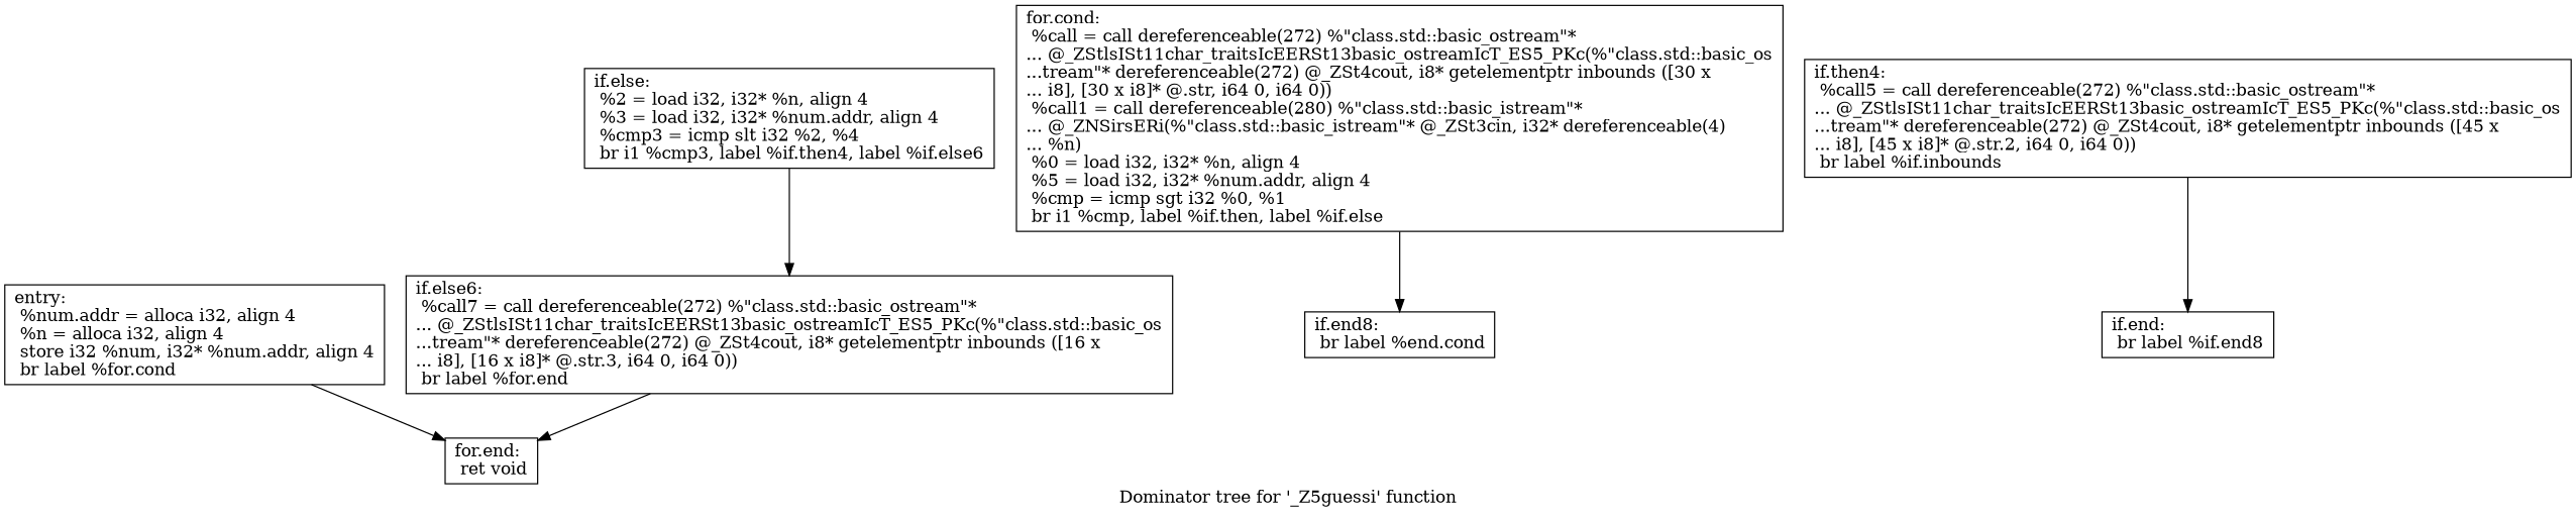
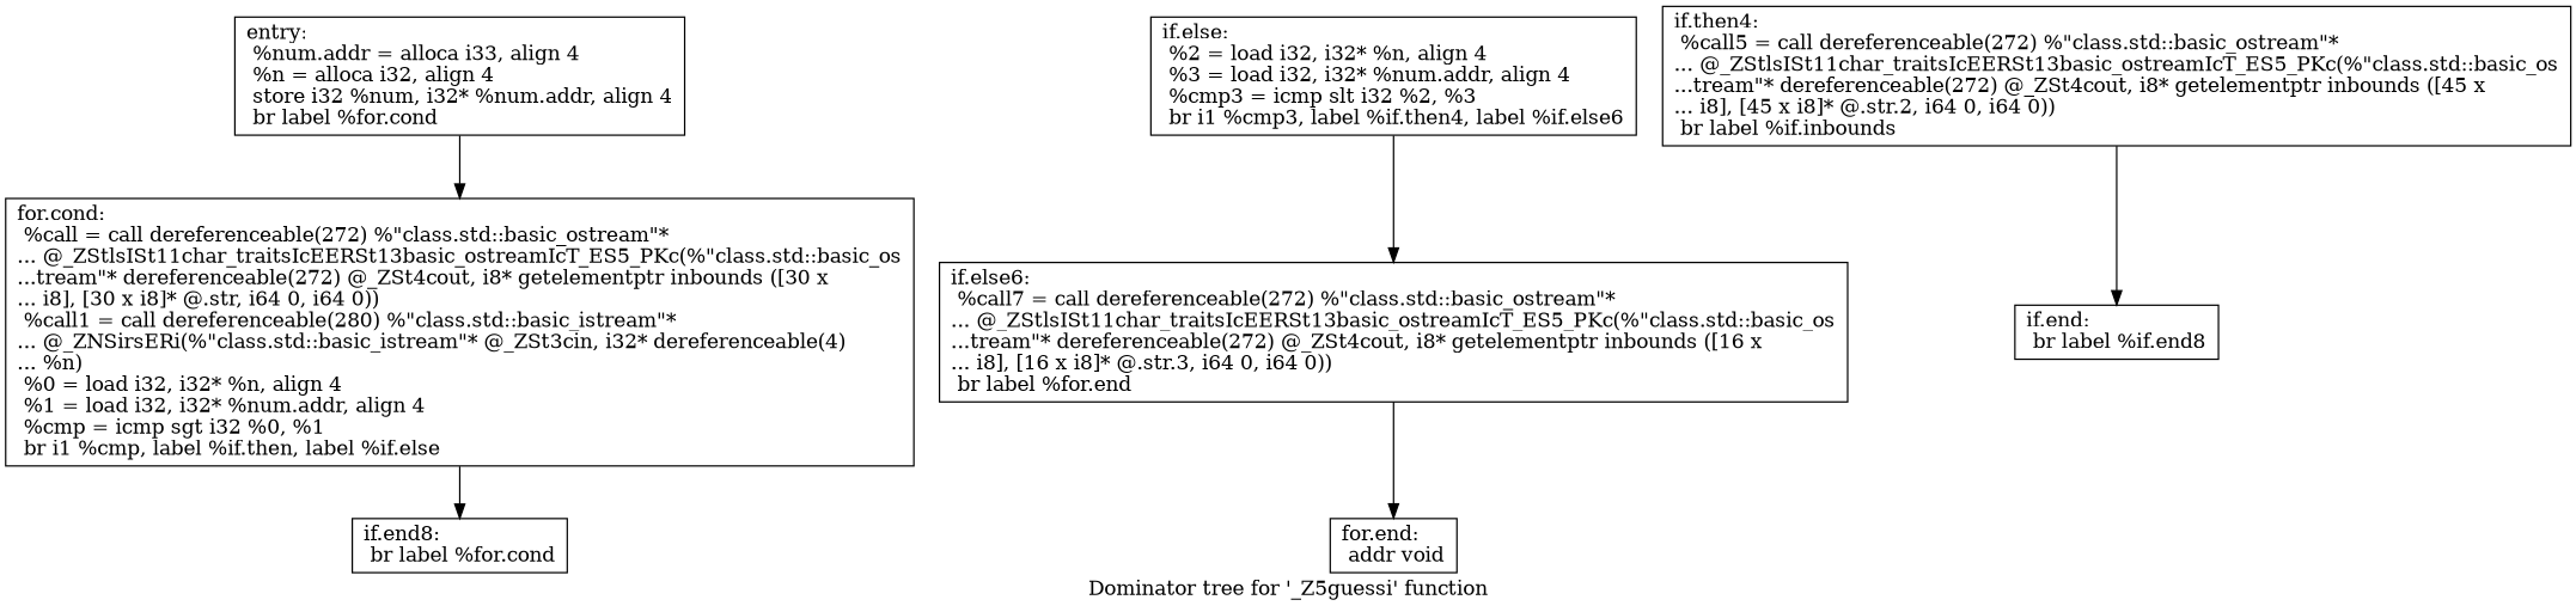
  digraph {
    label="Dominator tree for '_Z5guessi' function"
    node [shape=record]
-   n1 [label="{entry:\l  %num.addr = alloca i32, align 4\l  %n = alloca i32, align 4\l  store i32 %num, i32* %num.addr, align 4\l  br label %for.cond\l}"]
-   n2 [label="{for.cond:                                         \l  %call = call dereferenceable(272) %\"class.std::basic_ostream\"*\l... @_ZStlsISt11char_traitsIcEERSt13basic_ostreamIcT_ES5_PKc(%\"class.std::basic_os\l...tream\"* dereferenceable(272) @_ZSt4cout, i8* getelementptr inbounds ([30 x\l... i8], [30 x i8]* @.str, i64 0, i64 0))\l  %call1 = call dereferenceable(280) %\"class.std::basic_istream\"*\l... @_ZNSirsERi(%\"class.std::basic_istream\"* @_ZSt3cin, i32* dereferenceable(4)\l... %n)\l  %0 = load i32, i32* %n, align 4\l  %5 = load i32, i32* %num.addr, align 4\l  %cmp = icmp sgt i32 %0, %1\l  br i1 %cmp, label %if.then, label %if.else\l}"]
-   n3 [label="{if.end8:                                          \l  br label %end.cond\l}"]
-   n4 [label="{if.else:                                          \l  %2 = load i32, i32* %n, align 4\l  %3 = load i32, i32* %num.addr, align 4\l  %cmp3 = icmp slt i32 %2, %4\l  br i1 %cmp3, label %if.then4, label %if.else6\l}"]
+   n1 [label="{entry:\l  %num.addr = alloca i33, align 4\l  %n = alloca i32, align 4\l  store i32 %num, i32* %num.addr, align 4\l  br label %for.cond\l}"]
+   n2 [label="{for.cond:                                         \l  %call = call dereferenceable(272) %\"class.std::basic_ostream\"*\l... @_ZStlsISt11char_traitsIcEERSt13basic_ostreamIcT_ES5_PKc(%\"class.std::basic_os\l...tream\"* dereferenceable(272) @_ZSt4cout, i8* getelementptr inbounds ([30 x\l... i8], [30 x i8]* @.str, i64 0, i64 0))\l  %call1 = call dereferenceable(280) %\"class.std::basic_istream\"*\l... @_ZNSirsERi(%\"class.std::basic_istream\"* @_ZSt3cin, i32* dereferenceable(4)\l... %n)\l  %0 = load i32, i32* %n, align 4\l  %1 = load i32, i32* %num.addr, align 4\l  %cmp = icmp sgt i32 %0, %1\l  br i1 %cmp, label %if.then, label %if.else\l}"]
+   n3 [label="{if.end8:                                          \l  br label %for.cond\l}"]
+   n4 [label="{if.else:                                          \l  %2 = load i32, i32* %n, align 4\l  %3 = load i32, i32* %num.addr, align 4\l  %cmp3 = icmp slt i32 %2, %3\l  br i1 %cmp3, label %if.then4, label %if.else6\l}"]
    n5 [label="{if.else6:                                         \l  %call7 = call dereferenceable(272) %\"class.std::basic_ostream\"*\l... @_ZStlsISt11char_traitsIcEERSt13basic_ostreamIcT_ES5_PKc(%\"class.std::basic_os\l...tream\"* dereferenceable(272) @_ZSt4cout, i8* getelementptr inbounds ([16 x\l... i8], [16 x i8]* @.str.3, i64 0, i64 0))\l  br label %for.end\l}"]
    n6 [label="{if.then4:                                         \l  %call5 = call dereferenceable(272) %\"class.std::basic_ostream\"*\l... @_ZStlsISt11char_traitsIcEERSt13basic_ostreamIcT_ES5_PKc(%\"class.std::basic_os\l...tream\"* dereferenceable(272) @_ZSt4cout, i8* getelementptr inbounds ([45 x\l... i8], [45 x i8]* @.str.2, i64 0, i64 0))\l  br label %if.inbounds\l}"]
    n7 [label="{if.end:                                           \l  br label %if.end8\l}"]
-   n8 [label="{for.end:                                          \l  ret void\l}"]
-   n1 -> n8
+   n8 [label="{for.end:                                          \l  addr void\l}"]
+   n1 -> n2
    n2 -> n3
    n4 -> n5
    n5 -> n8
    n6 -> n7
  }
